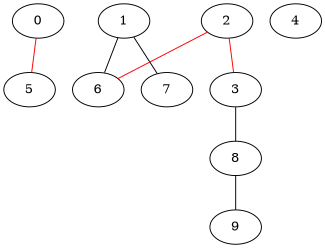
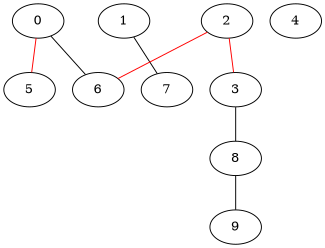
  graph {
    0
    5
    1
    6
    7
    2
    3
    8
    9
    4
    0 -- 5 [color=red]
-   1 -- 6
+   0 -- 6
    1 -- 7
    2 -- 6 [color=red]
    2 -- 3 [color=red]
    3 -- 8
    8 -- 9
  }
